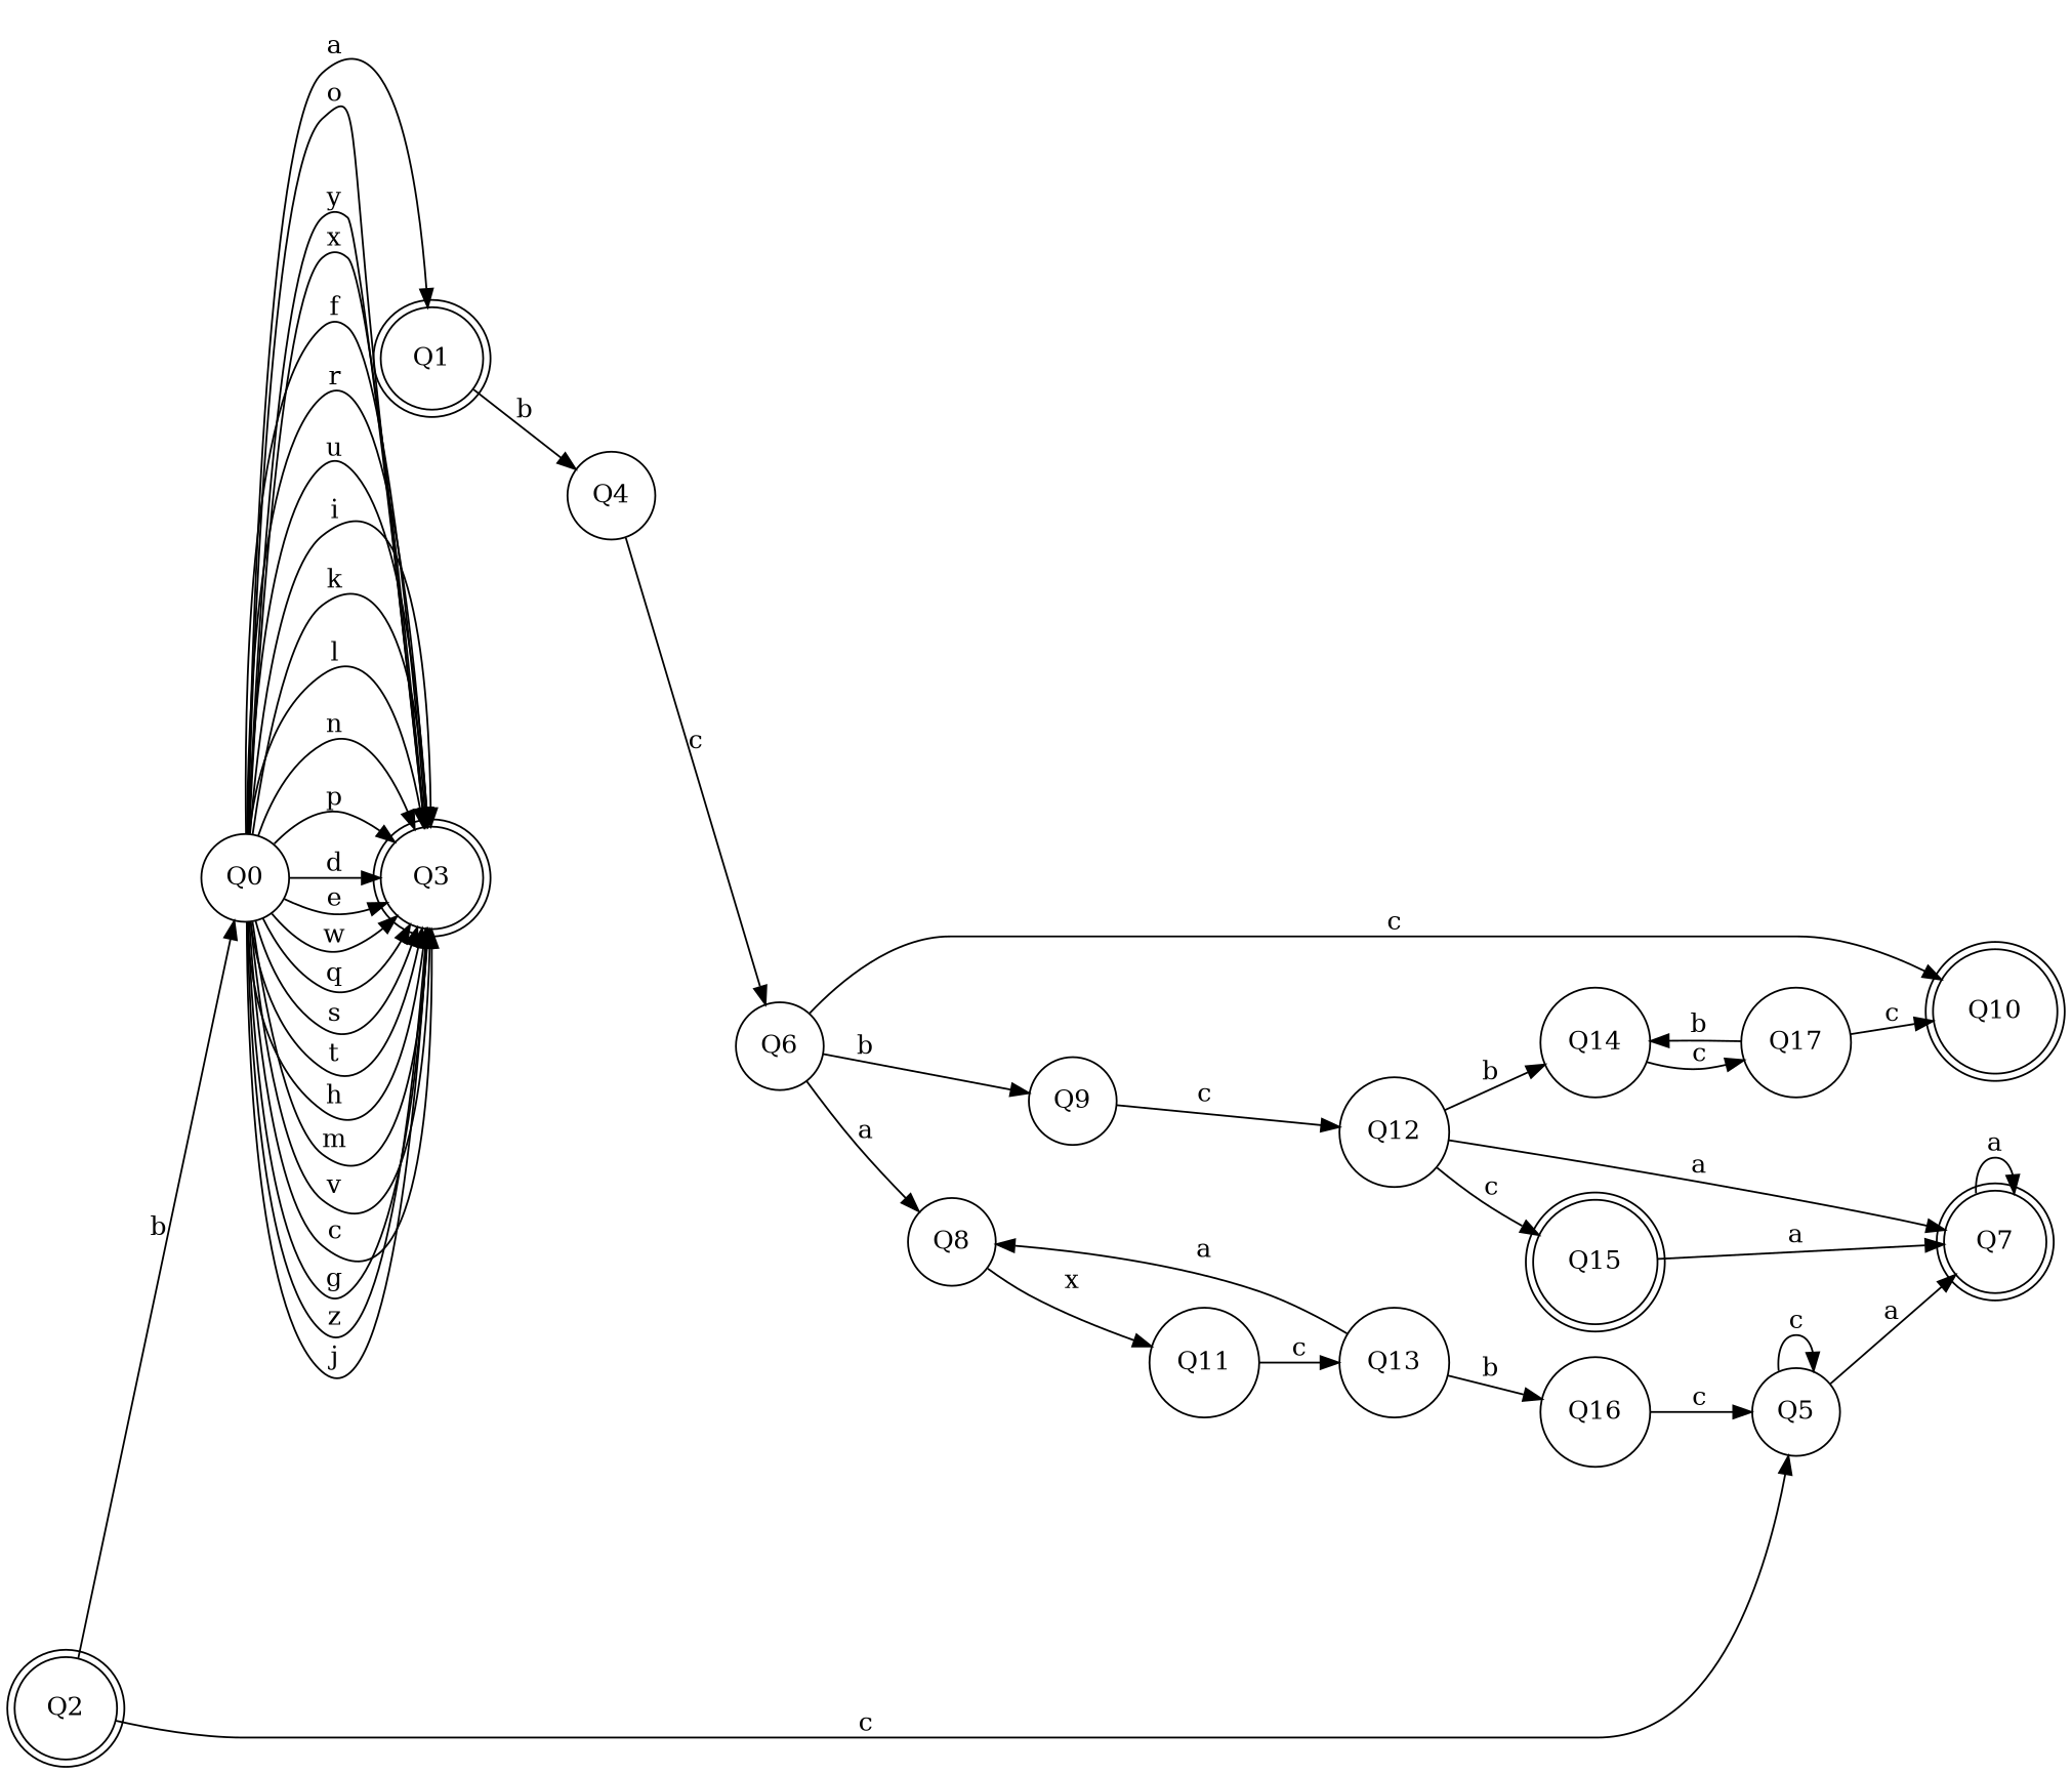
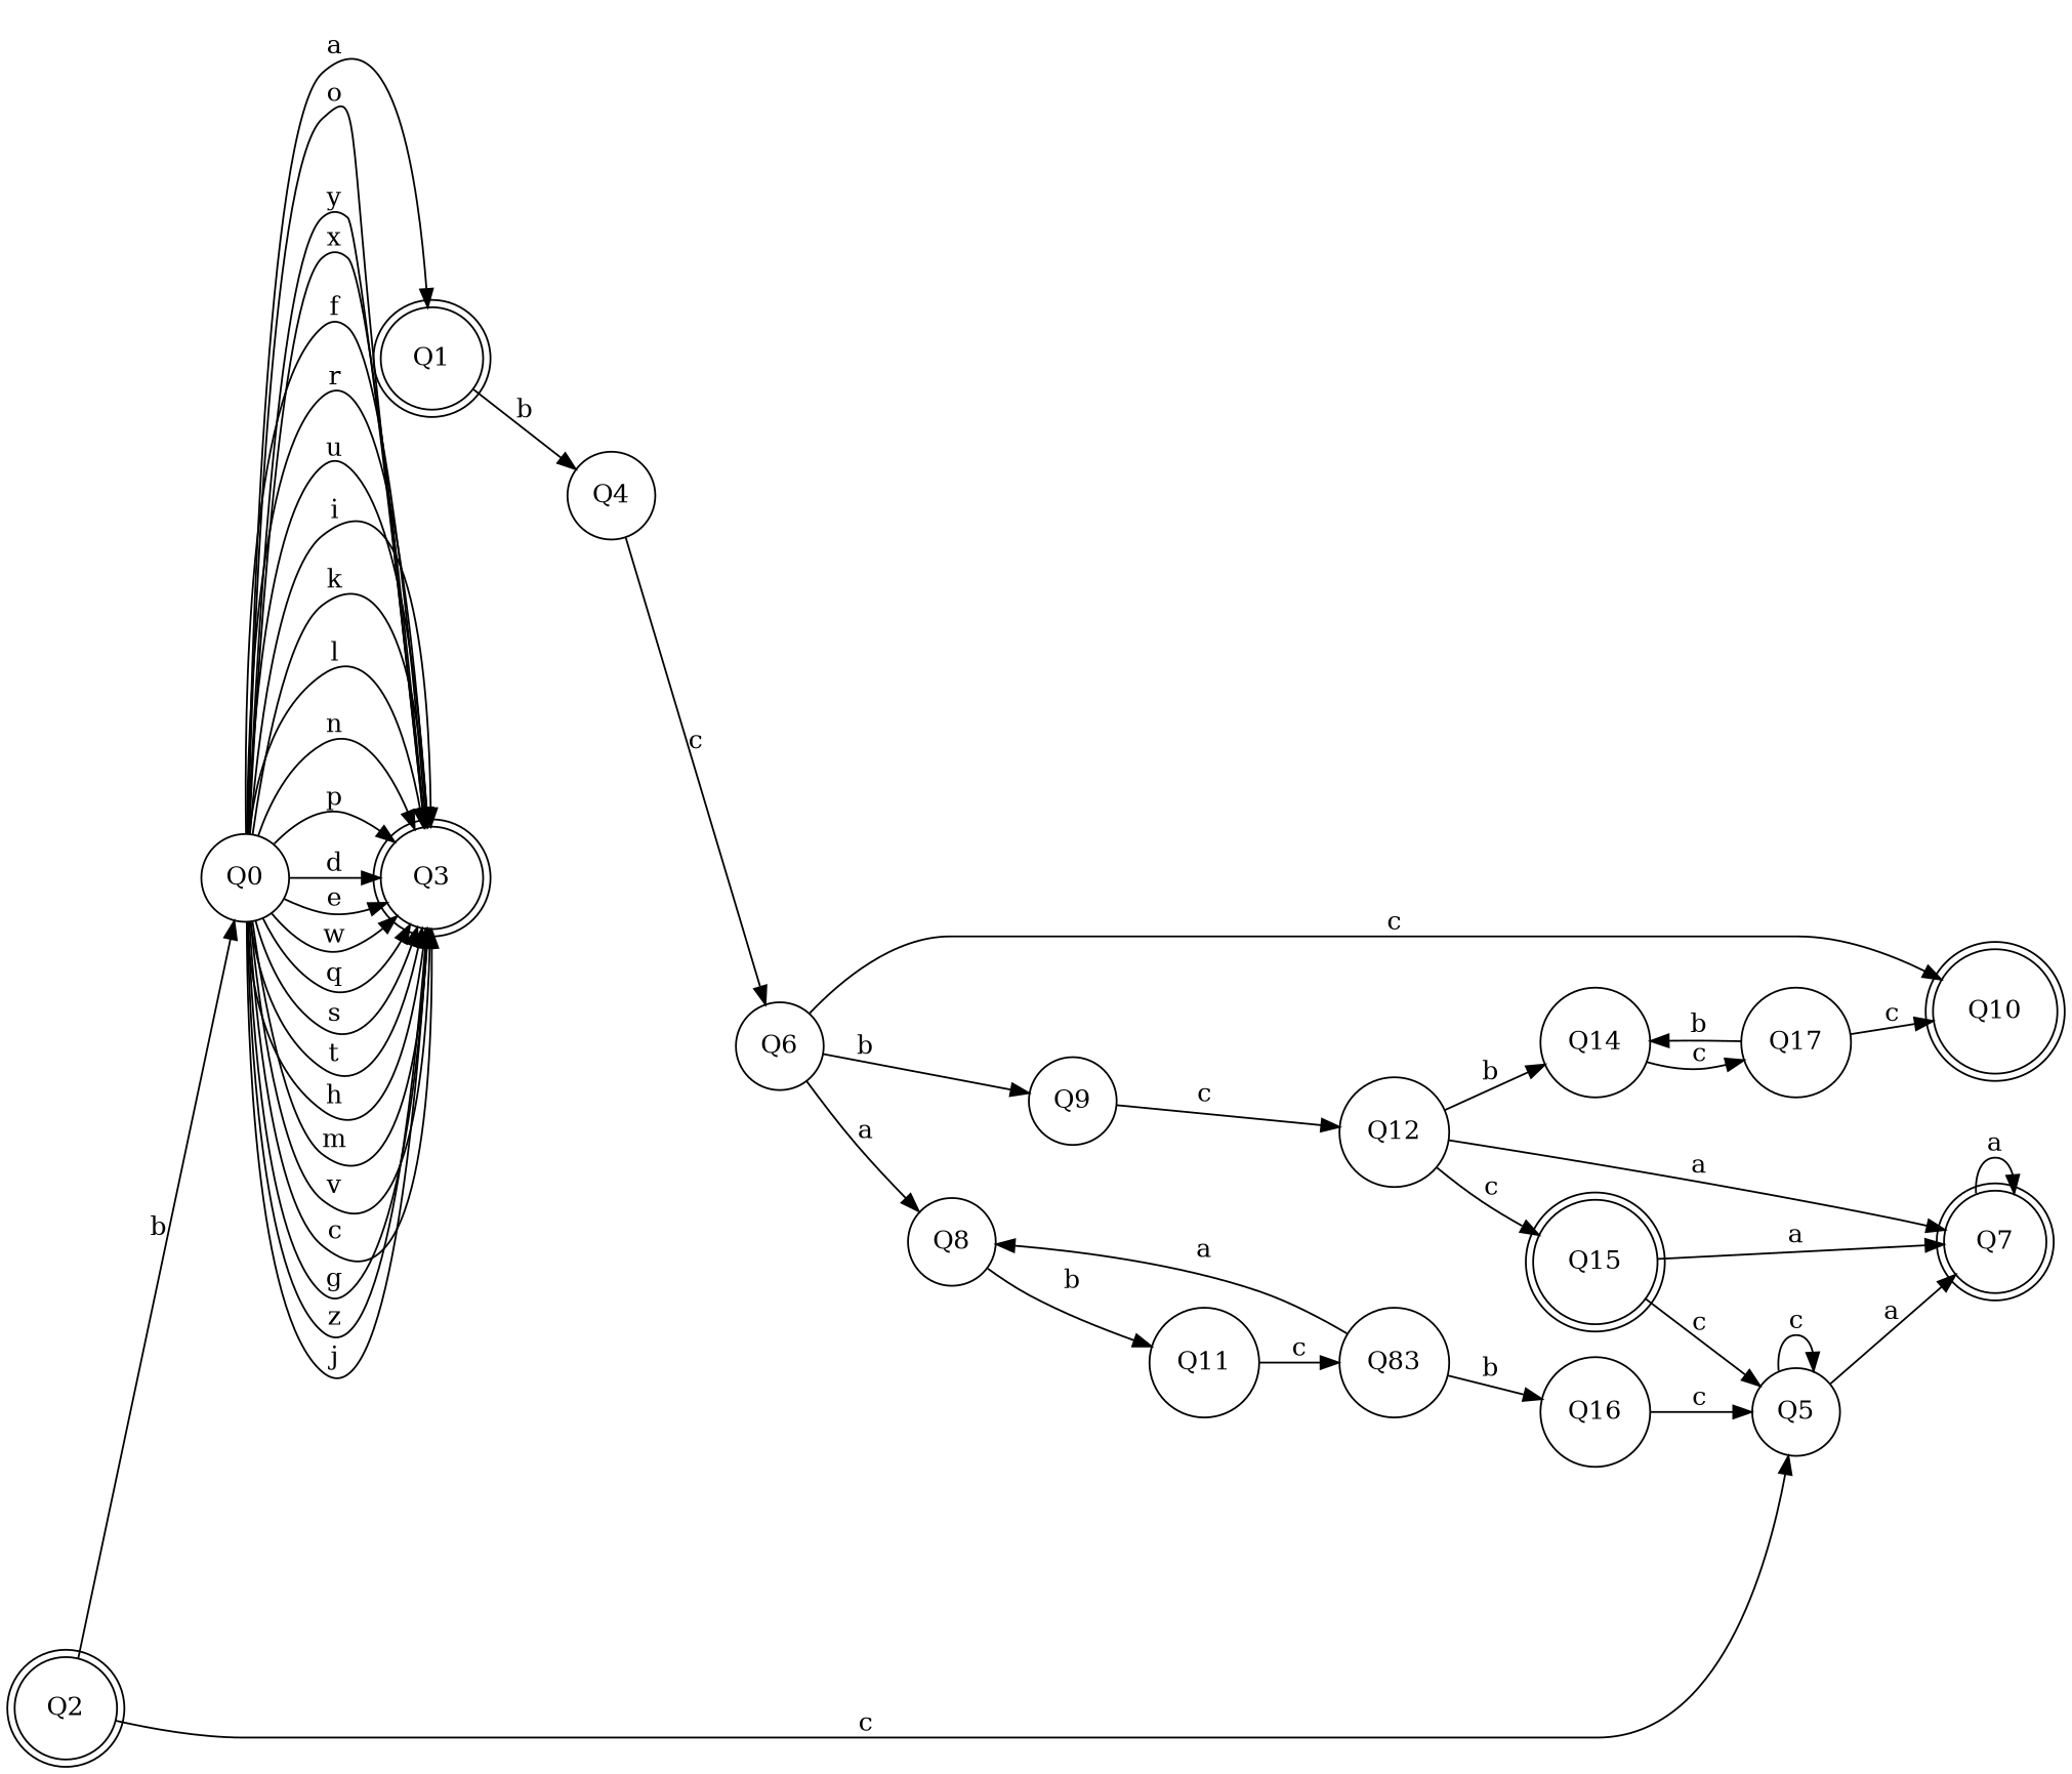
  digraph {
    rankdir=LR
    node [shape=circle]
    Q3 [shape=doublecircle]
    Q0
    Q1 [shape=doublecircle]
    Q4
    Q2 [shape=doublecircle]
    Q5
    Q10 [shape=doublecircle]
    Q6
    Q8
    Q9
    Q11
    Q12
-   Q13
+   Q13 [label=Q83]
    Q16
    Q7 [shape=doublecircle]
    Q14
    Q15 [shape=doublecircle]
    Q17
    Q0 -> Q3 [label=x]
    Q0 -> Q3 [label=f]
    Q0 -> Q3 [label=r]
    Q0 -> Q3 [label=u]
    Q0 -> Q3 [label=i]
    Q0 -> Q3 [label=k]
    Q0 -> Q3 [label=l]
    Q0 -> Q3 [label=n]
    Q0 -> Q3 [label=p]
    Q0 -> Q3 [label=d]
    Q0 -> Q3 [label=e]
    Q0 -> Q3 [label=w]
    Q0 -> Q3 [label=q]
    Q0 -> Q3 [label=s]
    Q0 -> Q3 [label=t]
    Q0 -> Q3 [label=h]
    Q0 -> Q3 [label=m]
    Q0 -> Q3 [label=v]
    Q0 -> Q3 [label=c]
    Q0 -> Q3 [label=g]
    Q0 -> Q3 [label=z]
    Q0 -> Q3 [label=j]
    Q0 -> Q3 [label=o]
    Q0 -> Q3 [label=y]
    Q0 -> Q1 [label=a]
    Q1 -> Q4 [label=b]
    Q4 -> Q6 [label=c]
    Q2 -> Q0 [label=b]
    Q2 -> Q5 [label=c]
    Q5 -> Q5 [label=c]
    Q5 -> Q7 [label=a]
    Q6 -> Q10 [label=c]
    Q6 -> Q8 [label=a]
    Q6 -> Q9 [label=b]
-   Q8 -> Q11 [label=x]
+   Q8 -> Q11 [label=b]
    Q9 -> Q12 [label=c]
    Q11 -> Q13 [label=c]
    Q12 -> Q7 [label=a]
    Q12 -> Q14 [label=b]
    Q12 -> Q15 [label=c]
    Q13 -> Q8 [label=a]
    Q13 -> Q16 [label=b]
    Q16 -> Q5 [label=c]
    Q7 -> Q7 [label=a]
    Q14 -> Q17 [label=c]
+   Q15 -> Q5 [label=c]
    Q15 -> Q7 [label=a]
    Q17 -> Q10 [label=c]
    Q17 -> Q14 [label=b]
  }
